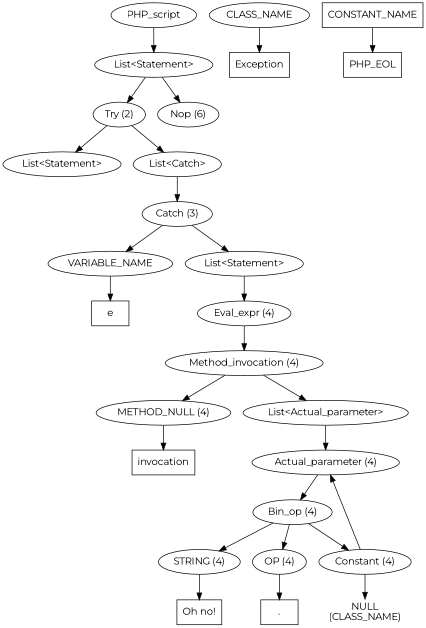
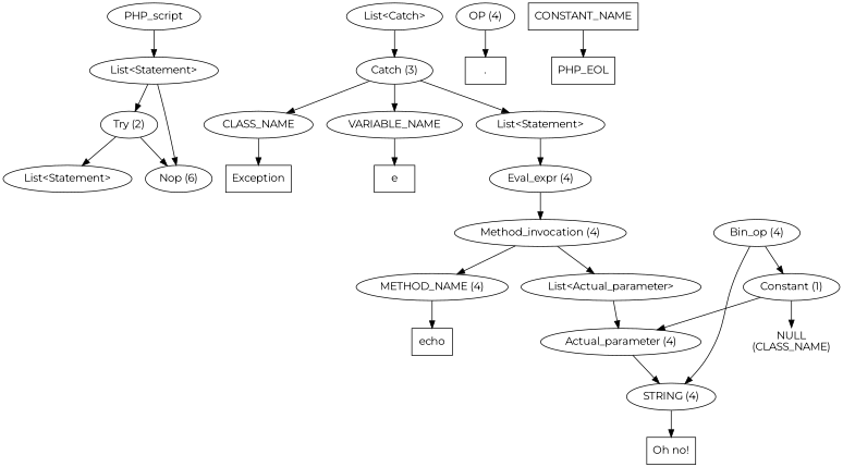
  digraph {
    fontname=Montserrat
    ordering=out
    node [fontname=Montserrat]
    edge [fontname=Montserrat]
    n1 [label=PHP_script]
    n2 [label="List<Statement>"]
    n3 [label="Try (2)"]
    n4 [label="Nop (6)"]
    n5 [label="List<Statement>"]
    n6 [label="List<Catch>"]
    n7 [label="Catch (3)"]
    n8 [label=CLASS_NAME]
    n9 [label=VARIABLE_NAME]
    n10 [label="List<Statement>"]
    n11 [label=Exception shape=box]
    n12 [label=e shape=box]
    n13 [label="Eval_expr (4)"]
    n14 [label="Method_invocation (4)"]
-   n15 [label="METHOD_NULL (4)"]
+   n15 [label="METHOD_NAME (4)"]
    n16 [label="List<Actual_parameter>"]
-   n17 [label=invocation shape=box]
+   n17 [label=echo shape=box]
    n18 [label="Actual_parameter (4)"]
    n19 [label="Bin_op (4)"]
    n20 [label="STRING (4)"]
    n21 [label="OP (4)"]
-   n22 [label="Constant (4)"]
+   n22 [label="Constant (1)"]
    n23 [label="Oh no!" shape=box]
    n24 [label="." shape=box]
    n25 [label="NULL\n(CLASS_NAME)" shape=plaintext]
    n26 [label=CONSTANT_NAME shape=box]
    n27 [label=PHP_EOL shape=box]
    n1 -> n2
    n2 -> n3
    n2 -> n4
    n3 -> n5
-   n3 -> n6
+   n3 -> n4
    n6 -> n7
+   n7 -> n8
    n7 -> n9
    n7 -> n10
    n8 -> n11
    n9 -> n12
    n10 -> n13
    n13 -> n14
    n14 -> n15
    n14 -> n16
    n15 -> n17
    n16 -> n18
-   n18 -> n19
+   n18 -> n20
    n19 -> n20
-   n19 -> n21
    n19 -> n22
    n20 -> n23
    n21 -> n24
    n22 -> n18
    n22 -> n25
    n26 -> n27
  }
